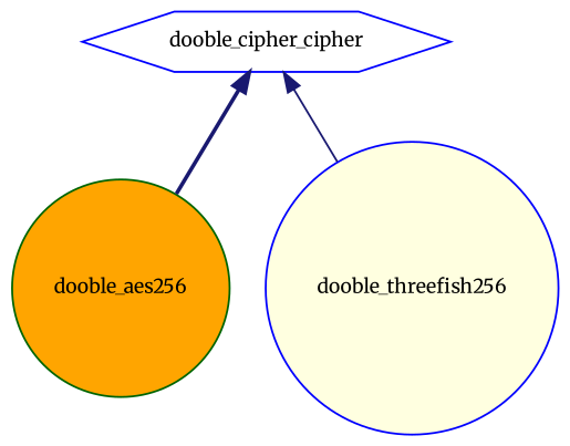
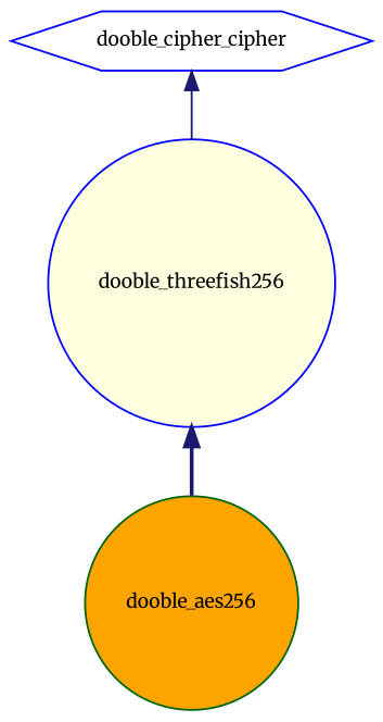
  digraph {
    fontname=Merriweather
    node [color=blue fontname=Merriweather fontsize=10 shape=circle style=filled]
    edge [color=midnightblue dir=back fontname=Merriweather fontsize=10 labelfontname=Helvetica labelfontsize=10]
    n1 [fillcolor=white fontcolor=black height=0.2 label=dooble_cipher_cipher shape=hexagon width=0.4]
    n2 [color=darkgreen fillcolor=orange height=0.2 label=dooble_aes256 width=0.4]
    n3 [fillcolor=lightyellow height=0.2 label=dooble_threefish256 width=0.4]
-   n1 -> n2 [style=bold]
+   n3 -> n2 [style=bold]
    n1 -> n3 [style=solid]
  }
